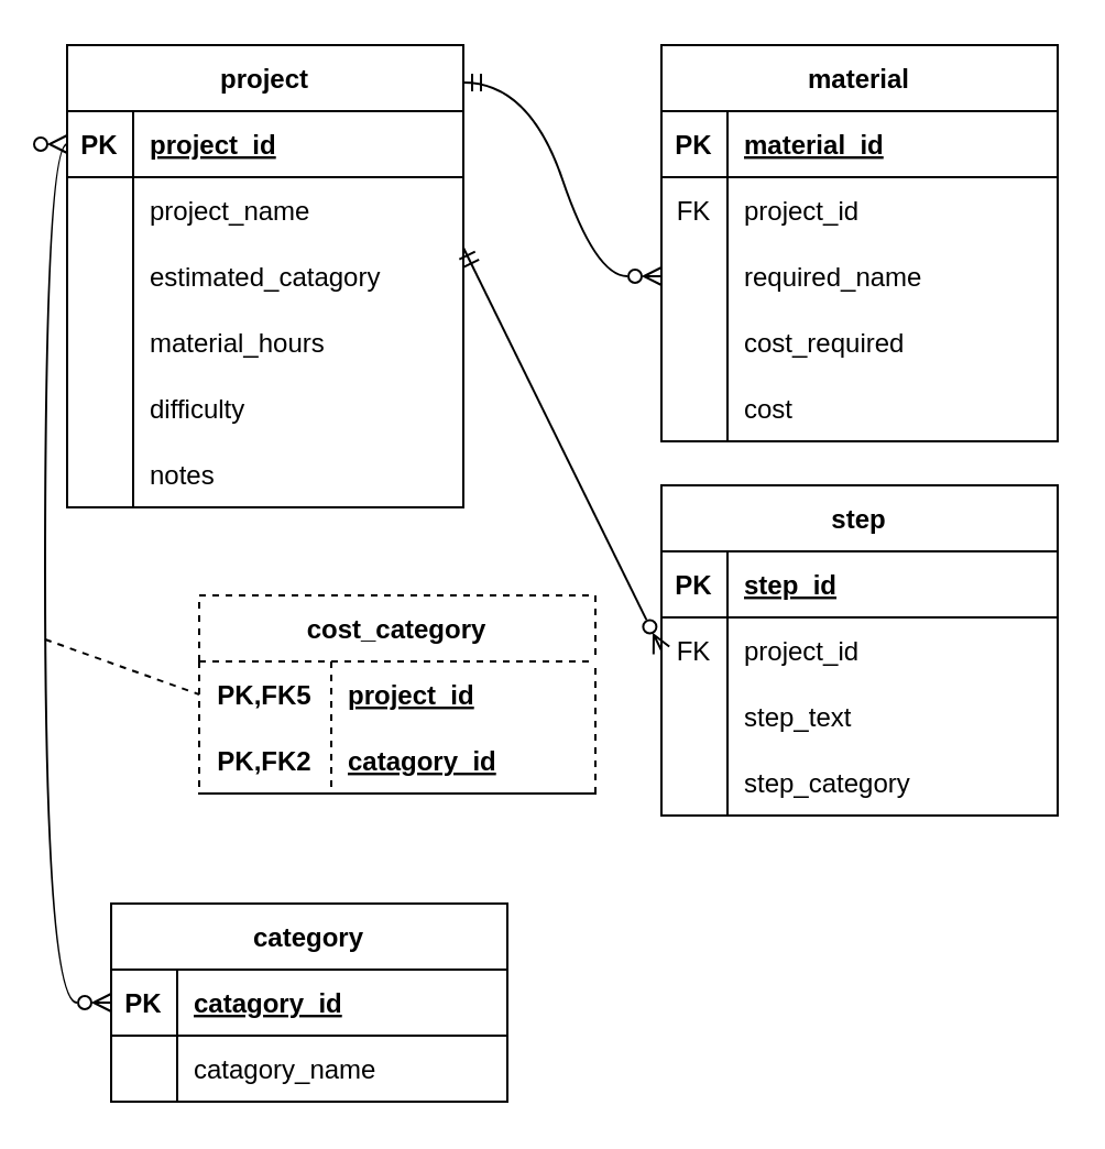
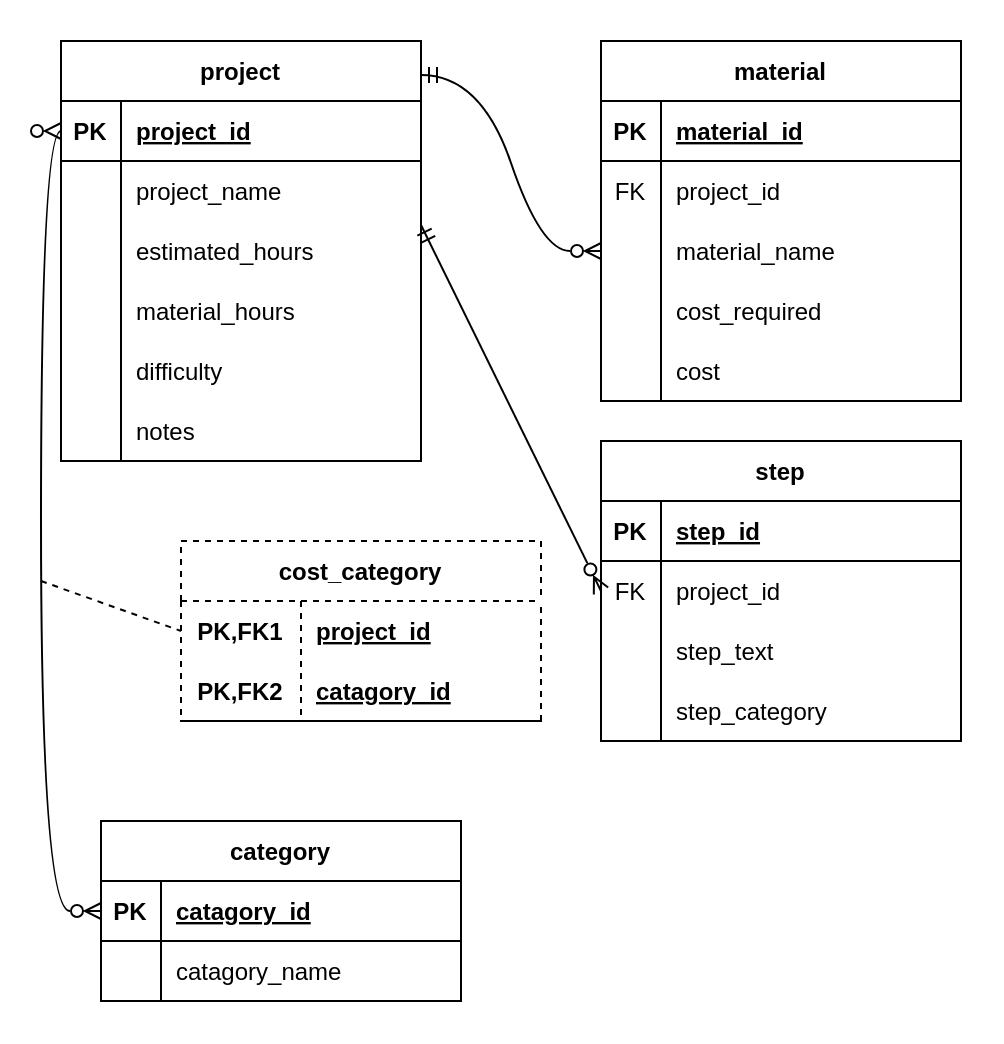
  <mxCell id="0" />
  <mxCell id="1" parent="0" />
  <mxCell id="2" value="project" style="shape=table;startSize=30;container=1;collapsible=1;childLayout=tableLayout;fixedRows=1;rowLines=0;fontStyle=1;align=center;resizeLast=1;" vertex="1" parent="1"><mxGeometry x="30" y="20" width="180" height="210" as="geometry" /></mxCell>
  <mxCell id="3" value="" style="shape=tableRow;horizontal=0;startSize=0;swimlaneHead=0;swimlaneBody=0;fillColor=none;collapsible=0;dropTarget=0;points=[[0,0.5],[1,0.5]];portConstraint=eastwest;top=0;left=0;right=0;bottom=1;" vertex="1" parent="2"><mxGeometry y="30" width="180" height="30" as="geometry" /></mxCell>
  <mxCell id="4" value="PK" style="shape=partialRectangle;connectable=0;fillColor=none;top=0;left=0;bottom=0;right=0;fontStyle=1;overflow=hidden;" vertex="1" parent="3"><mxGeometry width="30" height="30" as="geometry"><mxRectangle width="30" height="30" as="alternateBounds" /></mxGeometry></mxCell>
  <mxCell id="5" value="project_id" style="shape=partialRectangle;connectable=0;fillColor=none;top=0;left=0;bottom=0;right=0;align=left;spacingLeft=6;fontStyle=5;overflow=hidden;" vertex="1" parent="3"><mxGeometry x="30" width="150" height="30" as="geometry"><mxRectangle width="150" height="30" as="alternateBounds" /></mxGeometry></mxCell>
  <mxCell id="6" value="" style="shape=tableRow;horizontal=0;startSize=0;swimlaneHead=0;swimlaneBody=0;fillColor=none;collapsible=0;dropTarget=0;points=[[0,0.5],[1,0.5]];portConstraint=eastwest;top=0;left=0;right=0;bottom=0;" vertex="1" parent="2"><mxGeometry y="60" width="180" height="30" as="geometry" /></mxCell>
  <mxCell id="7" value="" style="shape=partialRectangle;connectable=0;fillColor=none;top=0;left=0;bottom=0;right=0;editable=1;overflow=hidden;" vertex="1" parent="6"><mxGeometry width="30" height="30" as="geometry"><mxRectangle width="30" height="30" as="alternateBounds" /></mxGeometry></mxCell>
  <mxCell id="8" value="project_name" style="shape=partialRectangle;connectable=0;fillColor=none;top=0;left=0;bottom=0;right=0;align=left;spacingLeft=6;overflow=hidden;" vertex="1" parent="6"><mxGeometry x="30" width="150" height="30" as="geometry"><mxRectangle width="150" height="30" as="alternateBounds" /></mxGeometry></mxCell>
  <mxCell id="9" value="" style="shape=tableRow;horizontal=0;startSize=0;swimlaneHead=0;swimlaneBody=0;fillColor=none;collapsible=0;dropTarget=0;points=[[0,0.5],[1,0.5]];portConstraint=eastwest;top=0;left=0;right=0;bottom=0;" vertex="1" parent="2"><mxGeometry y="90" width="180" height="30" as="geometry" /></mxCell>
  <mxCell id="10" value="" style="shape=partialRectangle;connectable=0;fillColor=none;top=0;left=0;bottom=0;right=0;editable=1;overflow=hidden;" vertex="1" parent="9"><mxGeometry width="30" height="30" as="geometry"><mxRectangle width="30" height="30" as="alternateBounds" /></mxGeometry></mxCell>
- <mxCell id="11" value="estimated_catagory" style="shape=partialRectangle;connectable=0;fillColor=none;top=0;left=0;bottom=0;right=0;align=left;spacingLeft=6;overflow=hidden;" vertex="1" parent="9"><mxGeometry x="30" width="150" height="30" as="geometry"><mxRectangle width="150" height="30" as="alternateBounds" /></mxGeometry></mxCell>
+ <mxCell id="11" value="estimated_hours" style="shape=partialRectangle;connectable=0;fillColor=none;top=0;left=0;bottom=0;right=0;align=left;spacingLeft=6;overflow=hidden;" vertex="1" parent="9"><mxGeometry x="30" width="150" height="30" as="geometry"><mxRectangle width="150" height="30" as="alternateBounds" /></mxGeometry></mxCell>
  <mxCell id="12" value="" style="shape=tableRow;horizontal=0;startSize=0;swimlaneHead=0;swimlaneBody=0;fillColor=none;collapsible=0;dropTarget=0;points=[[0,0.5],[1,0.5]];portConstraint=eastwest;top=0;left=0;right=0;bottom=0;" vertex="1" parent="2"><mxGeometry y="120" width="180" height="30" as="geometry" /></mxCell>
  <mxCell id="13" value="" style="shape=partialRectangle;connectable=0;fillColor=none;top=0;left=0;bottom=0;right=0;editable=1;overflow=hidden;" vertex="1" parent="12"><mxGeometry width="30" height="30" as="geometry"><mxRectangle width="30" height="30" as="alternateBounds" /></mxGeometry></mxCell>
  <mxCell id="14" value="material_hours" style="shape=partialRectangle;connectable=0;fillColor=none;top=0;left=0;bottom=0;right=0;align=left;spacingLeft=6;overflow=hidden;" vertex="1" parent="12"><mxGeometry x="30" width="150" height="30" as="geometry"><mxRectangle width="150" height="30" as="alternateBounds" /></mxGeometry></mxCell>
  <mxCell id="15" style="shape=tableRow;horizontal=0;startSize=0;swimlaneHead=0;swimlaneBody=0;fillColor=none;collapsible=0;dropTarget=0;points=[[0,0.5],[1,0.5]];portConstraint=eastwest;top=0;left=0;right=0;bottom=0;" vertex="1" parent="2"><mxGeometry y="150" width="180" height="30" as="geometry" /></mxCell>
  <mxCell id="16" style="shape=partialRectangle;connectable=0;fillColor=none;top=0;left=0;bottom=0;right=0;editable=1;overflow=hidden;" vertex="1" parent="15"><mxGeometry width="30" height="30" as="geometry"><mxRectangle width="30" height="30" as="alternateBounds" /></mxGeometry></mxCell>
  <mxCell id="17" value="difficulty    " style="shape=partialRectangle;connectable=0;fillColor=none;top=0;left=0;bottom=0;right=0;align=left;spacingLeft=6;overflow=hidden;" vertex="1" parent="15"><mxGeometry x="30" width="150" height="30" as="geometry"><mxRectangle width="150" height="30" as="alternateBounds" /></mxGeometry></mxCell>
  <mxCell id="18" style="shape=tableRow;horizontal=0;startSize=0;swimlaneHead=0;swimlaneBody=0;fillColor=none;collapsible=0;dropTarget=0;points=[[0,0.5],[1,0.5]];portConstraint=eastwest;top=0;left=0;right=0;bottom=0;" vertex="1" parent="2"><mxGeometry y="180" width="180" height="30" as="geometry" /></mxCell>
  <mxCell id="19" style="shape=partialRectangle;connectable=0;fillColor=none;top=0;left=0;bottom=0;right=0;editable=1;overflow=hidden;" vertex="1" parent="18"><mxGeometry width="30" height="30" as="geometry"><mxRectangle width="30" height="30" as="alternateBounds" /></mxGeometry></mxCell>
  <mxCell id="20" value="notes" style="shape=partialRectangle;connectable=0;fillColor=none;top=0;left=0;bottom=0;right=0;align=left;spacingLeft=6;overflow=hidden;" vertex="1" parent="18"><mxGeometry x="30" width="150" height="30" as="geometry"><mxRectangle width="150" height="30" as="alternateBounds" /></mxGeometry></mxCell>
  <mxCell id="21" value="material" style="shape=table;startSize=30;container=1;collapsible=1;childLayout=tableLayout;fixedRows=1;rowLines=0;fontStyle=1;align=center;resizeLast=1;" vertex="1" parent="1"><mxGeometry x="300" y="20" width="180" height="180" as="geometry" /></mxCell>
  <mxCell id="22" value="" style="shape=tableRow;horizontal=0;startSize=0;swimlaneHead=0;swimlaneBody=0;fillColor=none;collapsible=0;dropTarget=0;points=[[0,0.5],[1,0.5]];portConstraint=eastwest;top=0;left=0;right=0;bottom=1;" vertex="1" parent="21"><mxGeometry y="30" width="180" height="30" as="geometry" /></mxCell>
  <mxCell id="23" value="PK" style="shape=partialRectangle;connectable=0;fillColor=none;top=0;left=0;bottom=0;right=0;fontStyle=1;overflow=hidden;" vertex="1" parent="22"><mxGeometry width="30" height="30" as="geometry"><mxRectangle width="30" height="30" as="alternateBounds" /></mxGeometry></mxCell>
  <mxCell id="24" value="material_id" style="shape=partialRectangle;connectable=0;fillColor=none;top=0;left=0;bottom=0;right=0;align=left;spacingLeft=6;fontStyle=5;overflow=hidden;" vertex="1" parent="22"><mxGeometry x="30" width="150" height="30" as="geometry"><mxRectangle width="150" height="30" as="alternateBounds" /></mxGeometry></mxCell>
  <mxCell id="25" value="" style="shape=tableRow;horizontal=0;startSize=0;swimlaneHead=0;swimlaneBody=0;fillColor=none;collapsible=0;dropTarget=0;points=[[0,0.5],[1,0.5]];portConstraint=eastwest;top=0;left=0;right=0;bottom=0;" vertex="1" parent="21"><mxGeometry y="60" width="180" height="30" as="geometry" /></mxCell>
  <mxCell id="26" value="FK" style="shape=partialRectangle;connectable=0;fillColor=none;top=0;left=0;bottom=0;right=0;editable=1;overflow=hidden;" vertex="1" parent="25"><mxGeometry width="30" height="30" as="geometry"><mxRectangle width="30" height="30" as="alternateBounds" /></mxGeometry></mxCell>
  <mxCell id="27" value="project_id" style="shape=partialRectangle;connectable=0;fillColor=none;top=0;left=0;bottom=0;right=0;align=left;spacingLeft=6;overflow=hidden;" vertex="1" parent="25"><mxGeometry x="30" width="150" height="30" as="geometry"><mxRectangle width="150" height="30" as="alternateBounds" /></mxGeometry></mxCell>
  <mxCell id="28" value="" style="shape=tableRow;horizontal=0;startSize=0;swimlaneHead=0;swimlaneBody=0;fillColor=none;collapsible=0;dropTarget=0;points=[[0,0.5],[1,0.5]];portConstraint=eastwest;top=0;left=0;right=0;bottom=0;" vertex="1" parent="21"><mxGeometry y="90" width="180" height="30" as="geometry" /></mxCell>
  <mxCell id="29" value="" style="shape=partialRectangle;connectable=0;fillColor=none;top=0;left=0;bottom=0;right=0;editable=1;overflow=hidden;" vertex="1" parent="28"><mxGeometry width="30" height="30" as="geometry"><mxRectangle width="30" height="30" as="alternateBounds" /></mxGeometry></mxCell>
- <mxCell id="30" value="required_name" style="shape=partialRectangle;connectable=0;fillColor=none;top=0;left=0;bottom=0;right=0;align=left;spacingLeft=6;overflow=hidden;" vertex="1" parent="28"><mxGeometry x="30" width="150" height="30" as="geometry"><mxRectangle width="150" height="30" as="alternateBounds" /></mxGeometry></mxCell>
+ <mxCell id="30" value="material_name" style="shape=partialRectangle;connectable=0;fillColor=none;top=0;left=0;bottom=0;right=0;align=left;spacingLeft=6;overflow=hidden;" vertex="1" parent="28"><mxGeometry x="30" width="150" height="30" as="geometry"><mxRectangle width="150" height="30" as="alternateBounds" /></mxGeometry></mxCell>
  <mxCell id="31" value="" style="shape=tableRow;horizontal=0;startSize=0;swimlaneHead=0;swimlaneBody=0;fillColor=none;collapsible=0;dropTarget=0;points=[[0,0.5],[1,0.5]];portConstraint=eastwest;top=0;left=0;right=0;bottom=0;" vertex="1" parent="21"><mxGeometry y="120" width="180" height="30" as="geometry" /></mxCell>
  <mxCell id="32" value="" style="shape=partialRectangle;connectable=0;fillColor=none;top=0;left=0;bottom=0;right=0;editable=1;overflow=hidden;" vertex="1" parent="31"><mxGeometry width="30" height="30" as="geometry"><mxRectangle width="30" height="30" as="alternateBounds" /></mxGeometry></mxCell>
  <mxCell id="33" value="cost_required" style="shape=partialRectangle;connectable=0;fillColor=none;top=0;left=0;bottom=0;right=0;align=left;spacingLeft=6;overflow=hidden;" vertex="1" parent="31"><mxGeometry x="30" width="150" height="30" as="geometry"><mxRectangle width="150" height="30" as="alternateBounds" /></mxGeometry></mxCell>
  <mxCell id="34" style="shape=tableRow;horizontal=0;startSize=0;swimlaneHead=0;swimlaneBody=0;fillColor=none;collapsible=0;dropTarget=0;points=[[0,0.5],[1,0.5]];portConstraint=eastwest;top=0;left=0;right=0;bottom=0;" vertex="1" parent="21"><mxGeometry y="150" width="180" height="30" as="geometry" /></mxCell>
  <mxCell id="35" style="shape=partialRectangle;connectable=0;fillColor=none;top=0;left=0;bottom=0;right=0;editable=1;overflow=hidden;" vertex="1" parent="34"><mxGeometry width="30" height="30" as="geometry"><mxRectangle width="30" height="30" as="alternateBounds" /></mxGeometry></mxCell>
  <mxCell id="36" value="cost" style="shape=partialRectangle;connectable=0;fillColor=none;top=0;left=0;bottom=0;right=0;align=left;spacingLeft=6;overflow=hidden;" vertex="1" parent="34"><mxGeometry x="30" width="150" height="30" as="geometry"><mxRectangle width="150" height="30" as="alternateBounds" /></mxGeometry></mxCell>
  <mxCell id="37" value="step" style="shape=table;startSize=30;container=1;collapsible=1;childLayout=tableLayout;fixedRows=1;rowLines=0;fontStyle=1;align=center;resizeLast=1;" vertex="1" parent="1"><mxGeometry x="300" y="220" width="180" height="150" as="geometry" /></mxCell>
  <mxCell id="38" value="" style="shape=tableRow;horizontal=0;startSize=0;swimlaneHead=0;swimlaneBody=0;fillColor=none;collapsible=0;dropTarget=0;points=[[0,0.5],[1,0.5]];portConstraint=eastwest;top=0;left=0;right=0;bottom=1;" vertex="1" parent="37"><mxGeometry y="30" width="180" height="30" as="geometry" /></mxCell>
  <mxCell id="39" value="PK" style="shape=partialRectangle;connectable=0;fillColor=none;top=0;left=0;bottom=0;right=0;fontStyle=1;overflow=hidden;" vertex="1" parent="38"><mxGeometry width="30" height="30" as="geometry"><mxRectangle width="30" height="30" as="alternateBounds" /></mxGeometry></mxCell>
  <mxCell id="40" value="step_id" style="shape=partialRectangle;connectable=0;fillColor=none;top=0;left=0;bottom=0;right=0;align=left;spacingLeft=6;fontStyle=5;overflow=hidden;" vertex="1" parent="38"><mxGeometry x="30" width="150" height="30" as="geometry"><mxRectangle width="150" height="30" as="alternateBounds" /></mxGeometry></mxCell>
  <mxCell id="41" value="" style="shape=tableRow;horizontal=0;startSize=0;swimlaneHead=0;swimlaneBody=0;fillColor=none;collapsible=0;dropTarget=0;points=[[0,0.5],[1,0.5]];portConstraint=eastwest;top=0;left=0;right=0;bottom=0;" vertex="1" parent="37"><mxGeometry y="60" width="180" height="30" as="geometry" /></mxCell>
  <mxCell id="42" value="FK" style="shape=partialRectangle;connectable=0;fillColor=none;top=0;left=0;bottom=0;right=0;editable=1;overflow=hidden;" vertex="1" parent="41"><mxGeometry width="30" height="30" as="geometry"><mxRectangle width="30" height="30" as="alternateBounds" /></mxGeometry></mxCell>
  <mxCell id="43" value="project_id" style="shape=partialRectangle;connectable=0;fillColor=none;top=0;left=0;bottom=0;right=0;align=left;spacingLeft=6;overflow=hidden;" vertex="1" parent="41"><mxGeometry x="30" width="150" height="30" as="geometry"><mxRectangle width="150" height="30" as="alternateBounds" /></mxGeometry></mxCell>
  <mxCell id="44" value="" style="shape=tableRow;horizontal=0;startSize=0;swimlaneHead=0;swimlaneBody=0;fillColor=none;collapsible=0;dropTarget=0;points=[[0,0.5],[1,0.5]];portConstraint=eastwest;top=0;left=0;right=0;bottom=0;" vertex="1" parent="37"><mxGeometry y="90" width="180" height="30" as="geometry" /></mxCell>
  <mxCell id="45" value="" style="shape=partialRectangle;connectable=0;fillColor=none;top=0;left=0;bottom=0;right=0;editable=1;overflow=hidden;" vertex="1" parent="44"><mxGeometry width="30" height="30" as="geometry"><mxRectangle width="30" height="30" as="alternateBounds" /></mxGeometry></mxCell>
  <mxCell id="46" value="step_text" style="shape=partialRectangle;connectable=0;fillColor=none;top=0;left=0;bottom=0;right=0;align=left;spacingLeft=6;overflow=hidden;" vertex="1" parent="44"><mxGeometry x="30" width="150" height="30" as="geometry"><mxRectangle width="150" height="30" as="alternateBounds" /></mxGeometry></mxCell>
  <mxCell id="47" value="" style="shape=tableRow;horizontal=0;startSize=0;swimlaneHead=0;swimlaneBody=0;fillColor=none;collapsible=0;dropTarget=0;points=[[0,0.5],[1,0.5]];portConstraint=eastwest;top=0;left=0;right=0;bottom=0;" vertex="1" parent="37"><mxGeometry y="120" width="180" height="30" as="geometry" /></mxCell>
  <mxCell id="48" value="" style="shape=partialRectangle;connectable=0;fillColor=none;top=0;left=0;bottom=0;right=0;editable=1;overflow=hidden;" vertex="1" parent="47"><mxGeometry width="30" height="30" as="geometry"><mxRectangle width="30" height="30" as="alternateBounds" /></mxGeometry></mxCell>
  <mxCell id="49" value="step_category" style="shape=partialRectangle;connectable=0;fillColor=none;top=0;left=0;bottom=0;right=0;align=left;spacingLeft=6;overflow=hidden;" vertex="1" parent="47"><mxGeometry x="30" width="150" height="30" as="geometry"><mxRectangle width="150" height="30" as="alternateBounds" /></mxGeometry></mxCell>
  <mxCell id="50" value="category" style="shape=table;startSize=30;container=1;collapsible=1;childLayout=tableLayout;fixedRows=1;rowLines=0;fontStyle=1;align=center;resizeLast=1;" vertex="1" parent="1"><mxGeometry x="50" y="410" width="180" height="90" as="geometry" /></mxCell>
  <mxCell id="51" value="" style="shape=tableRow;horizontal=0;startSize=0;swimlaneHead=0;swimlaneBody=0;fillColor=none;collapsible=0;dropTarget=0;points=[[0,0.5],[1,0.5]];portConstraint=eastwest;top=0;left=0;right=0;bottom=1;" vertex="1" parent="50"><mxGeometry y="30" width="180" height="30" as="geometry" /></mxCell>
  <mxCell id="52" value="PK" style="shape=partialRectangle;connectable=0;fillColor=none;top=0;left=0;bottom=0;right=0;fontStyle=1;overflow=hidden;" vertex="1" parent="51"><mxGeometry width="30" height="30" as="geometry"><mxRectangle width="30" height="30" as="alternateBounds" /></mxGeometry></mxCell>
  <mxCell id="53" value="catagory_id" style="shape=partialRectangle;connectable=0;fillColor=none;top=0;left=0;bottom=0;right=0;align=left;spacingLeft=6;fontStyle=5;overflow=hidden;" vertex="1" parent="51"><mxGeometry x="30" width="150" height="30" as="geometry"><mxRectangle width="150" height="30" as="alternateBounds" /></mxGeometry></mxCell>
  <mxCell id="54" value="" style="shape=tableRow;horizontal=0;startSize=0;swimlaneHead=0;swimlaneBody=0;fillColor=none;collapsible=0;dropTarget=0;points=[[0,0.5],[1,0.5]];portConstraint=eastwest;top=0;left=0;right=0;bottom=0;" vertex="1" parent="50"><mxGeometry y="60" width="180" height="30" as="geometry" /></mxCell>
  <mxCell id="55" value="" style="shape=partialRectangle;connectable=0;fillColor=none;top=0;left=0;bottom=0;right=0;editable=1;overflow=hidden;" vertex="1" parent="54"><mxGeometry width="30" height="30" as="geometry"><mxRectangle width="30" height="30" as="alternateBounds" /></mxGeometry></mxCell>
  <mxCell id="56" value="catagory_name" style="shape=partialRectangle;connectable=0;fillColor=none;top=0;left=0;bottom=0;right=0;align=left;spacingLeft=6;overflow=hidden;" vertex="1" parent="54"><mxGeometry x="30" width="150" height="30" as="geometry"><mxRectangle width="150" height="30" as="alternateBounds" /></mxGeometry></mxCell>
  <mxCell id="57" value="cost_category" style="shape=table;startSize=30;container=1;collapsible=1;childLayout=tableLayout;fixedRows=1;rowLines=0;fontStyle=1;align=center;resizeLast=1;dashed=1;" vertex="1" parent="1"><mxGeometry x="90" y="270" width="180" height="90" as="geometry" /></mxCell>
  <mxCell id="58" value="" style="shape=tableRow;horizontal=0;startSize=0;swimlaneHead=0;swimlaneBody=0;fillColor=none;collapsible=0;dropTarget=0;points=[[0,0.5],[1,0.5]];portConstraint=eastwest;top=0;left=0;right=0;bottom=0;" vertex="1" parent="57"><mxGeometry y="30" width="180" height="30" as="geometry" /></mxCell>
- <mxCell id="59" value="PK,FK5" style="shape=partialRectangle;connectable=0;fillColor=none;top=0;left=0;bottom=0;right=0;fontStyle=1;overflow=hidden;" vertex="1" parent="58"><mxGeometry width="60" height="30" as="geometry"><mxRectangle width="60" height="30" as="alternateBounds" /></mxGeometry></mxCell>
+ <mxCell id="59" value="PK,FK1" style="shape=partialRectangle;connectable=0;fillColor=none;top=0;left=0;bottom=0;right=0;fontStyle=1;overflow=hidden;" vertex="1" parent="58"><mxGeometry width="60" height="30" as="geometry"><mxRectangle width="60" height="30" as="alternateBounds" /></mxGeometry></mxCell>
  <mxCell id="60" value="project_id" style="shape=partialRectangle;connectable=0;fillColor=none;top=0;left=0;bottom=0;right=0;align=left;spacingLeft=6;fontStyle=5;overflow=hidden;" vertex="1" parent="58"><mxGeometry x="60" width="120" height="30" as="geometry"><mxRectangle width="120" height="30" as="alternateBounds" /></mxGeometry></mxCell>
  <mxCell id="61" value="" style="shape=tableRow;horizontal=0;startSize=0;swimlaneHead=0;swimlaneBody=0;fillColor=none;collapsible=0;dropTarget=0;points=[[0,0.5],[1,0.5]];portConstraint=eastwest;top=0;left=0;right=0;bottom=1;" vertex="1" parent="57"><mxGeometry y="60" width="180" height="30" as="geometry" /></mxCell>
  <mxCell id="62" value="PK,FK2" style="shape=partialRectangle;connectable=0;fillColor=none;top=0;left=0;bottom=0;right=0;fontStyle=1;overflow=hidden;" vertex="1" parent="61"><mxGeometry width="60" height="30" as="geometry"><mxRectangle width="60" height="30" as="alternateBounds" /></mxGeometry></mxCell>
  <mxCell id="63" value="catagory_id" style="shape=partialRectangle;connectable=0;fillColor=none;top=0;left=0;bottom=0;right=0;align=left;spacingLeft=6;fontStyle=5;overflow=hidden;" vertex="1" parent="61"><mxGeometry x="60" width="120" height="30" as="geometry"><mxRectangle width="120" height="30" as="alternateBounds" /></mxGeometry></mxCell>
  <mxCell id="64" value="" style="fontSize=12;html=1;endArrow=ERzeroToMany;endFill=1;rounded=0;entryX=0;entryY=0.5;entryDx=0;entryDy=0;exitX=0;exitY=0.5;exitDx=0;exitDy=0;edgeStyle=orthogonalEdgeStyle;curved=1;startArrow=ERzeroToMany;startFill=0;" edge="1" parent="1" source="51" target="3"><mxGeometry width="100" height="100" relative="1" as="geometry"><mxPoint x="240" y="400" as="sourcePoint" /><mxPoint x="340" y="300" as="targetPoint" /></mxGeometry></mxCell>
  <mxCell id="65" value="" style="edgeStyle=entityRelationEdgeStyle;fontSize=12;html=1;endArrow=ERmandOne;rounded=0;curved=1;entryX=1;entryY=0.081;entryDx=0;entryDy=0;entryPerimeter=0;exitX=0;exitY=0.5;exitDx=0;exitDy=0;startArrow=ERzeroToMany;startFill=0;" edge="1" parent="1" source="28" target="2"><mxGeometry width="100" height="100" relative="1" as="geometry"><mxPoint x="180" y="400" as="sourcePoint" /><mxPoint x="280" y="300" as="targetPoint" /></mxGeometry></mxCell>
  <mxCell id="66" value="" style="fontSize=12;html=1;endArrow=ERmandOne;rounded=0;entryX=1;entryY=0.081;entryDx=0;entryDy=0;entryPerimeter=0;exitX=0;exitY=0.5;exitDx=0;exitDy=0;startArrow=ERzeroToMany;startFill=0;" edge="1" parent="1" source="41"><mxGeometry width="100" height="100" relative="1" as="geometry"><mxPoint x="300" y="200" as="sourcePoint" /><mxPoint x="210" y="112.01" as="targetPoint" /></mxGeometry></mxCell>
  <mxCell id="67" value="" style="endArrow=none;html=1;rounded=0;dashed=1;entryX=0;entryY=0.5;entryDx=0;entryDy=0;" edge="1" parent="1" target="58"><mxGeometry relative="1" as="geometry"><mxPoint x="20" y="290" as="sourcePoint" /><mxPoint x="180" y="314.5" as="targetPoint" /></mxGeometry></mxCell>
